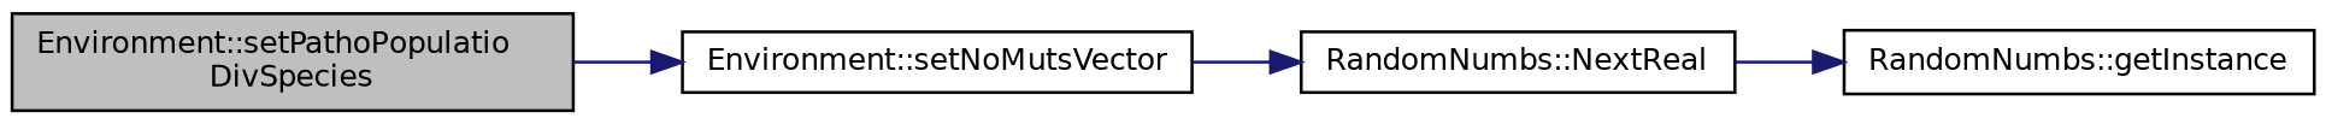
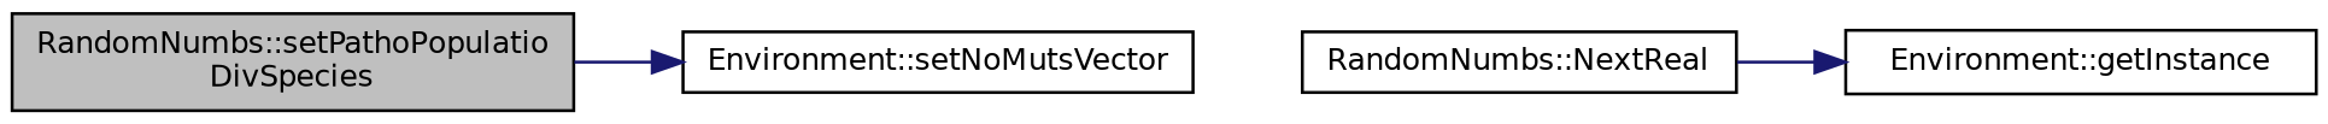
  digraph {
    rankdir=LR
    node [color=black fillcolor=white fontname=Helvetica fontsize=10 shape=record style=filled]
    edge [color=midnightblue fontname=Helvetica fontsize=10 labelfontname=Helvetica labelfontsize=10 style=solid]
-   n1 [fillcolor=grey75 fontcolor=black height=0.2 label="Environment::setPathoPopulatio\lDivSpecies" width=0.4]
+   n1 [fillcolor=grey75 fontcolor=black height=0.2 label="RandomNumbs::setPathoPopulatio\lDivSpecies" width=0.4]
    n2 [height=0.2 label="Environment::setNoMutsVector" width=0.4]
    n3 [height=0.2 label="RandomNumbs::NextReal" width=0.4]
-   n4 [height=0.2 label="RandomNumbs::getInstance" width=0.4]
+   n4 [height=0.2 label="Environment::getInstance" width=0.4]
    n1 -> n2
-   n2 -> n3
    n3 -> n4
  }
